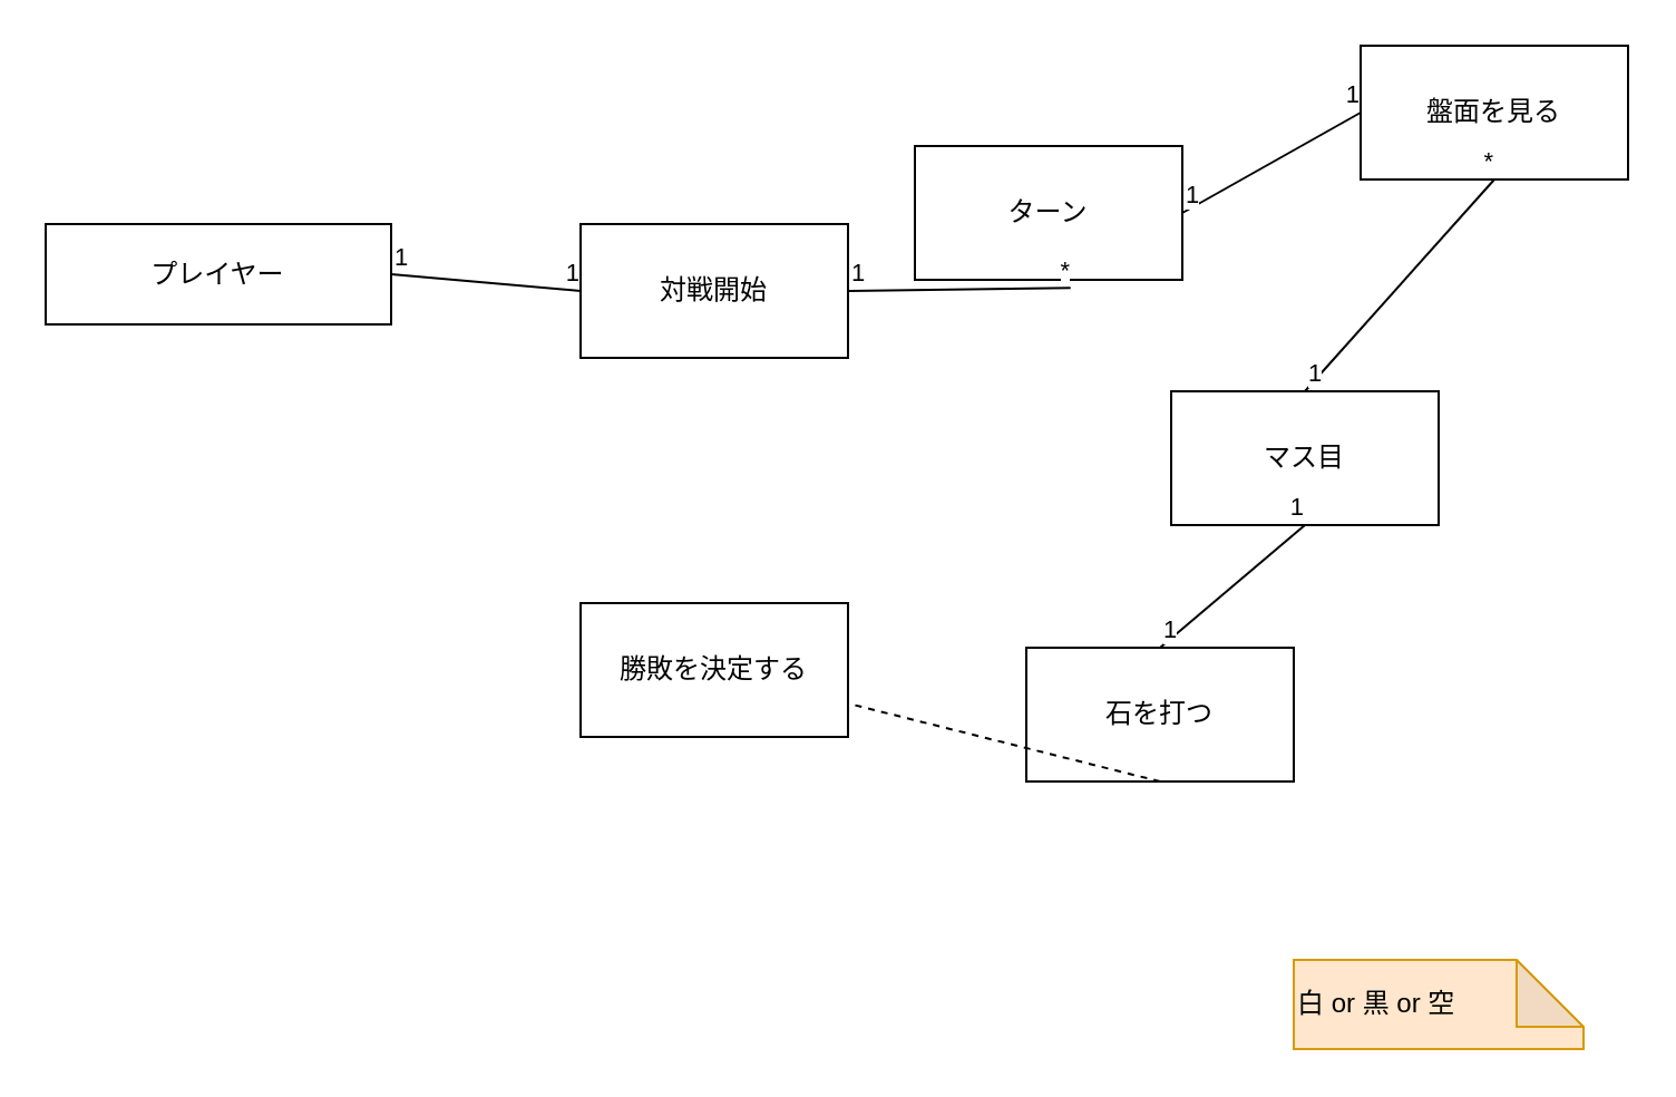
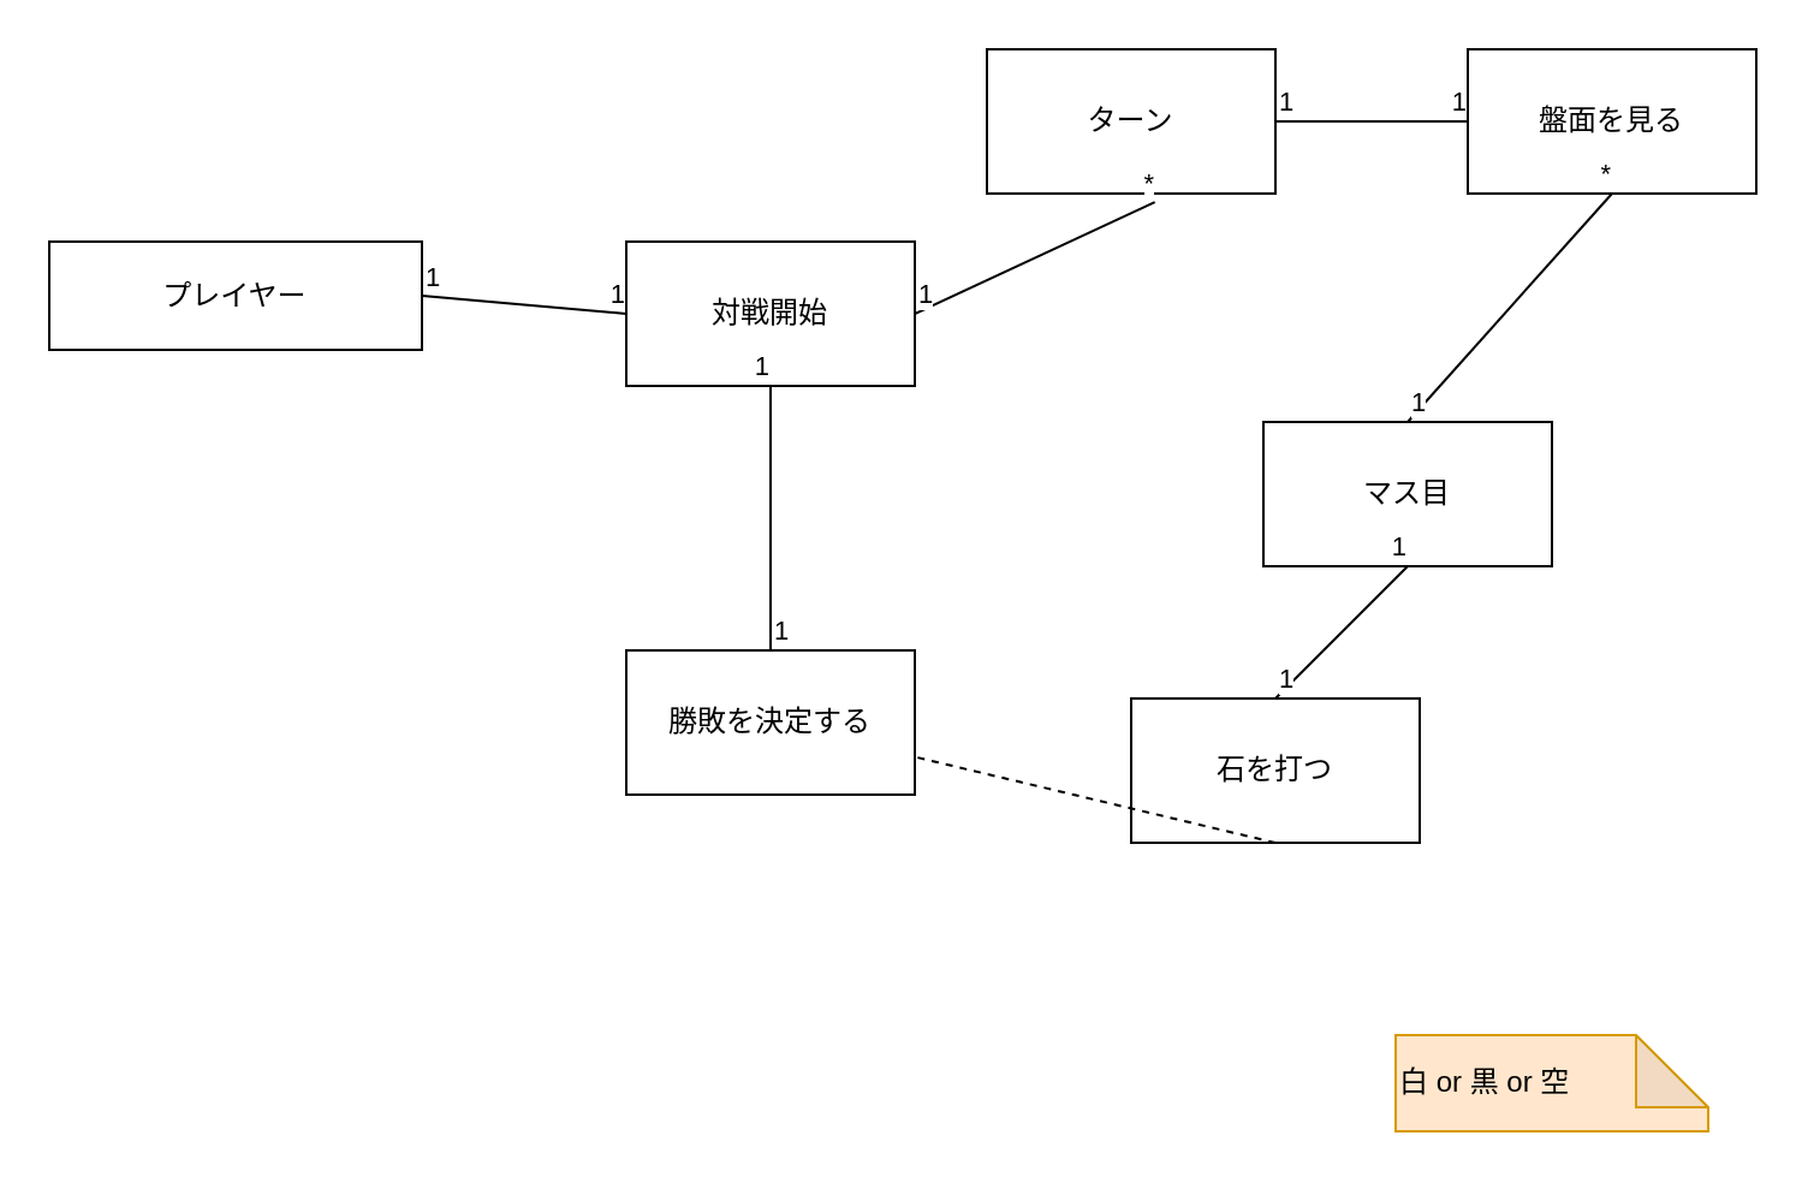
  <mxCell id="0" />
  <mxCell id="1" parent="0" />
  <mxCell id="2" value="対戦開始" style="rounded=0;whiteSpace=wrap;html=1;" parent="1" vertex="1"><mxGeometry x="260" y="100" width="120" height="60" as="geometry" /></mxCell>
  <mxCell id="3" value="盤面を見る" style="rounded=0;whiteSpace=wrap;html=1;" parent="1" vertex="1"><mxGeometry x="610" y="20" width="120" height="60" as="geometry" /></mxCell>
- <mxCell id="4" value="石を打つ" style="rounded=0;whiteSpace=wrap;html=1;" parent="1" vertex="1"><mxGeometry x="460" y="290" width="120" height="60" as="geometry" /></mxCell>
+ <mxCell id="4" value="石を打つ" style="rounded=0;whiteSpace=wrap;html=1;" parent="1" vertex="1"><mxGeometry x="470" y="290" width="120" height="60" as="geometry" /></mxCell>
  <mxCell id="5" value="勝敗を決定する" style="rounded=0;whiteSpace=wrap;html=1;" parent="1" vertex="1"><mxGeometry x="260" y="270" width="120" height="60" as="geometry" /></mxCell>
  <mxCell id="6" value="プレイヤー" style="rounded=0;whiteSpace=wrap;html=1;" parent="1" vertex="1"><mxGeometry x="20" y="100" width="155" height="45" as="geometry" /></mxCell>
  <mxCell id="7" value="白 or 黒 or 空" style="shape=note;whiteSpace=wrap;html=1;backgroundOutline=1;darkOpacity=0.05;align=left;fillColor=#ffe6cc;strokeColor=#d79b00;" parent="1" vertex="1"><mxGeometry x="580" y="430" width="130" height="40" as="geometry" /></mxCell>
  <mxCell id="8" value="" style="endArrow=none;dashed=1;html=1;exitX=0.5;exitY=1;exitDx=0;exitDy=0;" parent="1" source="4" target="5" edge="1"><mxGeometry width="50" height="50" relative="1" as="geometry"><mxPoint x="520" y="200" as="sourcePoint" /><mxPoint x="570" y="150" as="targetPoint" /></mxGeometry></mxCell>
  <mxCell id="9" value="" style="endArrow=none;html=1;entryX=0;entryY=0.5;entryDx=0;entryDy=0;exitX=1;exitY=0.5;exitDx=0;exitDy=0;" parent="1" source="6" target="2" edge="1"><mxGeometry relative="1" as="geometry"><mxPoint x="140" y="129.5" as="sourcePoint" /><mxPoint x="170" y="220" as="targetPoint" /></mxGeometry></mxCell>
  <mxCell id="10" value="1" style="edgeLabel;resizable=0;html=1;align=left;verticalAlign=bottom;" parent="9" connectable="0" vertex="1"><mxGeometry x="-1" relative="1" as="geometry" /></mxCell>
  <mxCell id="11" value="1" style="edgeLabel;resizable=0;html=1;align=right;verticalAlign=bottom;" parent="9" connectable="0" vertex="1"><mxGeometry x="1" relative="1" as="geometry" /></mxCell>
- <mxCell id="15" value="ターン" style="rounded=0;whiteSpace=wrap;html=1;" parent="1" vertex="1"><mxGeometry x="410" y="65" width="120" height="60" as="geometry" /></mxCell>
+ <mxCell id="12" value="" style="endArrow=none;html=1;entryX=0.5;entryY=1;entryDx=0;entryDy=0;exitX=0.5;exitY=0;exitDx=0;exitDy=0;" parent="1" source="5" target="2" edge="1"><mxGeometry relative="1" as="geometry"><mxPoint x="180" y="210" as="sourcePoint" /><mxPoint x="300" y="210" as="targetPoint" /></mxGeometry></mxCell>
+ <mxCell id="13" value="1" style="edgeLabel;resizable=0;html=1;align=left;verticalAlign=bottom;" parent="12" connectable="0" vertex="1"><mxGeometry x="-1" relative="1" as="geometry" /></mxCell>
+ <mxCell id="14" value="1" style="edgeLabel;resizable=0;html=1;align=right;verticalAlign=bottom;" parent="12" connectable="0" vertex="1"><mxGeometry x="1" relative="1" as="geometry" /></mxCell>
+ <mxCell id="15" value="ターン" style="rounded=0;whiteSpace=wrap;html=1;" parent="1" vertex="1"><mxGeometry x="410" y="20" width="120" height="60" as="geometry" /></mxCell>
  <mxCell id="16" value="" style="endArrow=none;html=1;entryX=0.582;entryY=1.06;entryDx=0;entryDy=0;exitX=1;exitY=0.5;exitDx=0;exitDy=0;entryPerimeter=0;" parent="1" source="2" target="15" edge="1"><mxGeometry relative="1" as="geometry"><mxPoint x="330" y="280" as="sourcePoint" /><mxPoint x="330" y="170" as="targetPoint" /></mxGeometry></mxCell>
  <mxCell id="17" value="1" style="edgeLabel;resizable=0;html=1;align=left;verticalAlign=bottom;" parent="16" connectable="0" vertex="1"><mxGeometry x="-1" relative="1" as="geometry" /></mxCell>
  <mxCell id="18" value="*" style="edgeLabel;resizable=0;html=1;align=right;verticalAlign=bottom;" parent="16" connectable="0" vertex="1"><mxGeometry x="1" relative="1" as="geometry" /></mxCell>
  <mxCell id="19" value="" style="endArrow=none;html=1;entryX=0;entryY=0.5;entryDx=0;entryDy=0;exitX=1;exitY=0.5;exitDx=0;exitDy=0;" parent="1" source="15" target="3" edge="1"><mxGeometry relative="1" as="geometry"><mxPoint x="390" y="140" as="sourcePoint" /><mxPoint x="489.84" y="93.6" as="targetPoint" /></mxGeometry></mxCell>
  <mxCell id="20" value="1" style="edgeLabel;resizable=0;html=1;align=left;verticalAlign=bottom;" parent="19" connectable="0" vertex="1"><mxGeometry x="-1" relative="1" as="geometry" /></mxCell>
  <mxCell id="21" value="1" style="edgeLabel;resizable=0;html=1;align=right;verticalAlign=bottom;" parent="19" connectable="0" vertex="1"><mxGeometry x="1" relative="1" as="geometry" /></mxCell>
  <mxCell id="22" value="マス目" style="rounded=0;whiteSpace=wrap;html=1;" parent="1" vertex="1"><mxGeometry x="525" y="175" width="120" height="60" as="geometry" /></mxCell>
  <mxCell id="23" value="" style="endArrow=none;html=1;entryX=0.5;entryY=1;entryDx=0;entryDy=0;exitX=0.5;exitY=0;exitDx=0;exitDy=0;" parent="1" source="22" target="3" edge="1"><mxGeometry relative="1" as="geometry"><mxPoint x="540" y="60" as="sourcePoint" /><mxPoint x="620" y="60" as="targetPoint" /></mxGeometry></mxCell>
  <mxCell id="24" value="1" style="edgeLabel;resizable=0;html=1;align=left;verticalAlign=bottom;" parent="23" connectable="0" vertex="1"><mxGeometry x="-1" relative="1" as="geometry" /></mxCell>
  <mxCell id="25" value="*" style="edgeLabel;resizable=0;html=1;align=right;verticalAlign=bottom;" parent="23" connectable="0" vertex="1"><mxGeometry x="1" relative="1" as="geometry" /></mxCell>
  <mxCell id="26" value="" style="endArrow=none;html=1;entryX=0.5;entryY=1;entryDx=0;entryDy=0;exitX=0.5;exitY=0;exitDx=0;exitDy=0;" parent="1" source="4" target="22" edge="1"><mxGeometry relative="1" as="geometry"><mxPoint x="470" y="290" as="sourcePoint" /><mxPoint x="520" y="220" as="targetPoint" /></mxGeometry></mxCell>
  <mxCell id="27" value="1" style="edgeLabel;resizable=0;html=1;align=left;verticalAlign=bottom;" parent="26" connectable="0" vertex="1"><mxGeometry x="-1" relative="1" as="geometry" /></mxCell>
  <mxCell id="28" value="1" style="edgeLabel;resizable=0;html=1;align=right;verticalAlign=bottom;" parent="26" connectable="0" vertex="1"><mxGeometry x="1" relative="1" as="geometry" /></mxCell>
